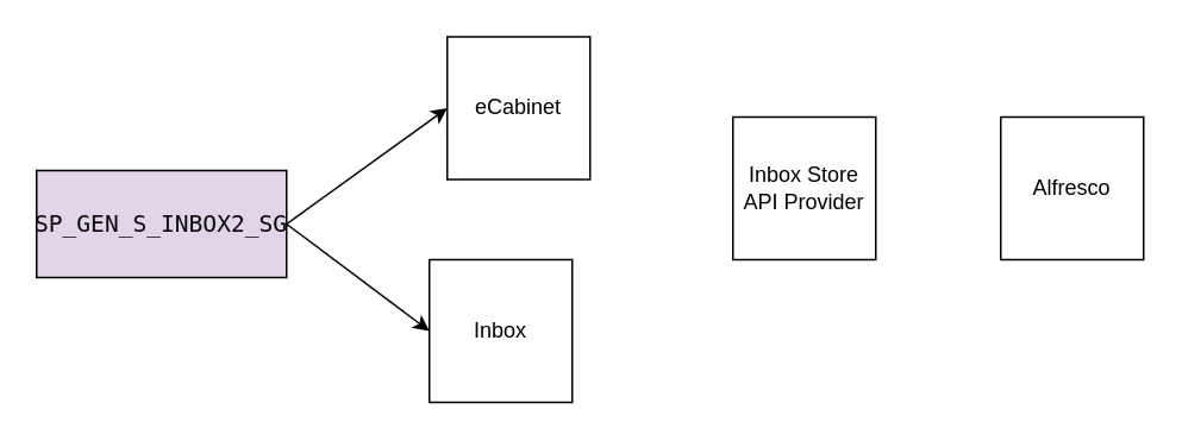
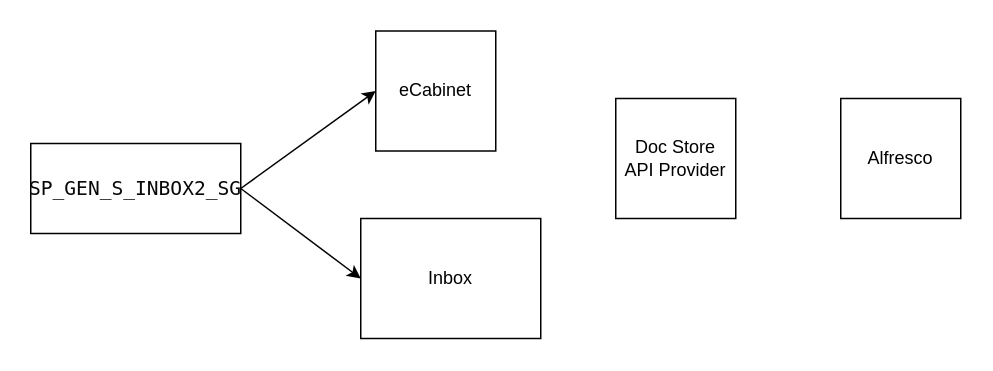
  <mxCell id="0" />
  <mxCell id="1" parent="0" />
- <mxCell id="2" value="Inbox Store&lt;br&gt;API Provider" style="whiteSpace=wrap;html=1;aspect=fixed;" vertex="1" parent="1"><mxGeometry x="410" y="65" width="80" height="80" as="geometry" /></mxCell>
+ <mxCell id="2" value="Doc Store&lt;br&gt;API Provider" style="whiteSpace=wrap;html=1;aspect=fixed;" vertex="1" parent="1"><mxGeometry x="410" y="65" width="80" height="80" as="geometry" /></mxCell>
  <mxCell id="3" value="Alfresco" style="whiteSpace=wrap;html=1;aspect=fixed;" vertex="1" parent="1"><mxGeometry x="560" y="65" width="80" height="80" as="geometry" /></mxCell>
  <mxCell id="4" value="eCabinet" style="whiteSpace=wrap;html=1;aspect=fixed;" vertex="1" parent="1"><mxGeometry x="250" y="20" width="80" height="80" as="geometry" /></mxCell>
- <mxCell id="5" value="Inbox" style="whiteSpace=wrap;html=1;aspect=fixed;" vertex="1" parent="1"><mxGeometry x="240" y="145" width="80" height="80" as="geometry" /></mxCell>
- <mxCell id="6" value="&lt;pre style=&quot;border-color: var(--border-color); color: rgb(8, 8, 8); font-family: &amp;quot;JetBrains Mono&amp;quot;, monospace; font-size: 9.8pt;&quot;&gt;SP_GEN_S_INBOX2_SG&lt;/pre&gt;" style="rounded=0;whiteSpace=wrap;html=1;fillColor=#e1d5e7;" vertex="1" parent="1"><mxGeometry x="20" y="95" width="140" height="60" as="geometry" /></mxCell>
+ <mxCell id="5" value="Inbox" style="whiteSpace=wrap;html=1;aspect=fixed;" vertex="1" parent="1"><mxGeometry x="240" y="145" width="120" height="80" as="geometry" /></mxCell>
+ <mxCell id="6" value="&lt;pre style=&quot;border-color: var(--border-color); color: rgb(8, 8, 8); font-family: &amp;quot;JetBrains Mono&amp;quot;, monospace; font-size: 9.8pt;&quot;&gt;SP_GEN_S_INBOX2_SG&lt;/pre&gt;" style="rounded=0;whiteSpace=wrap;html=1;" vertex="1" parent="1"><mxGeometry x="20" y="95" width="140" height="60" as="geometry" /></mxCell>
  <mxCell id="7" value="" style="endArrow=classic;html=1;rounded=0;entryX=0;entryY=0.5;entryDx=0;entryDy=0;exitX=1;exitY=0.5;exitDx=0;exitDy=0;" edge="1" parent="1" source="6" target="4"><mxGeometry width="50" height="50" relative="1" as="geometry"><mxPoint x="150" y="125" as="sourcePoint" /><mxPoint x="200" y="75" as="targetPoint" /></mxGeometry></mxCell>
  <mxCell id="8" value="" style="endArrow=classic;html=1;rounded=0;exitX=1;exitY=0.5;exitDx=0;exitDy=0;entryX=0;entryY=0.5;entryDx=0;entryDy=0;" edge="1" parent="1" source="6" target="5"><mxGeometry width="50" height="50" relative="1" as="geometry"><mxPoint x="160" y="175" as="sourcePoint" /><mxPoint x="210" y="125" as="targetPoint" /></mxGeometry></mxCell>
